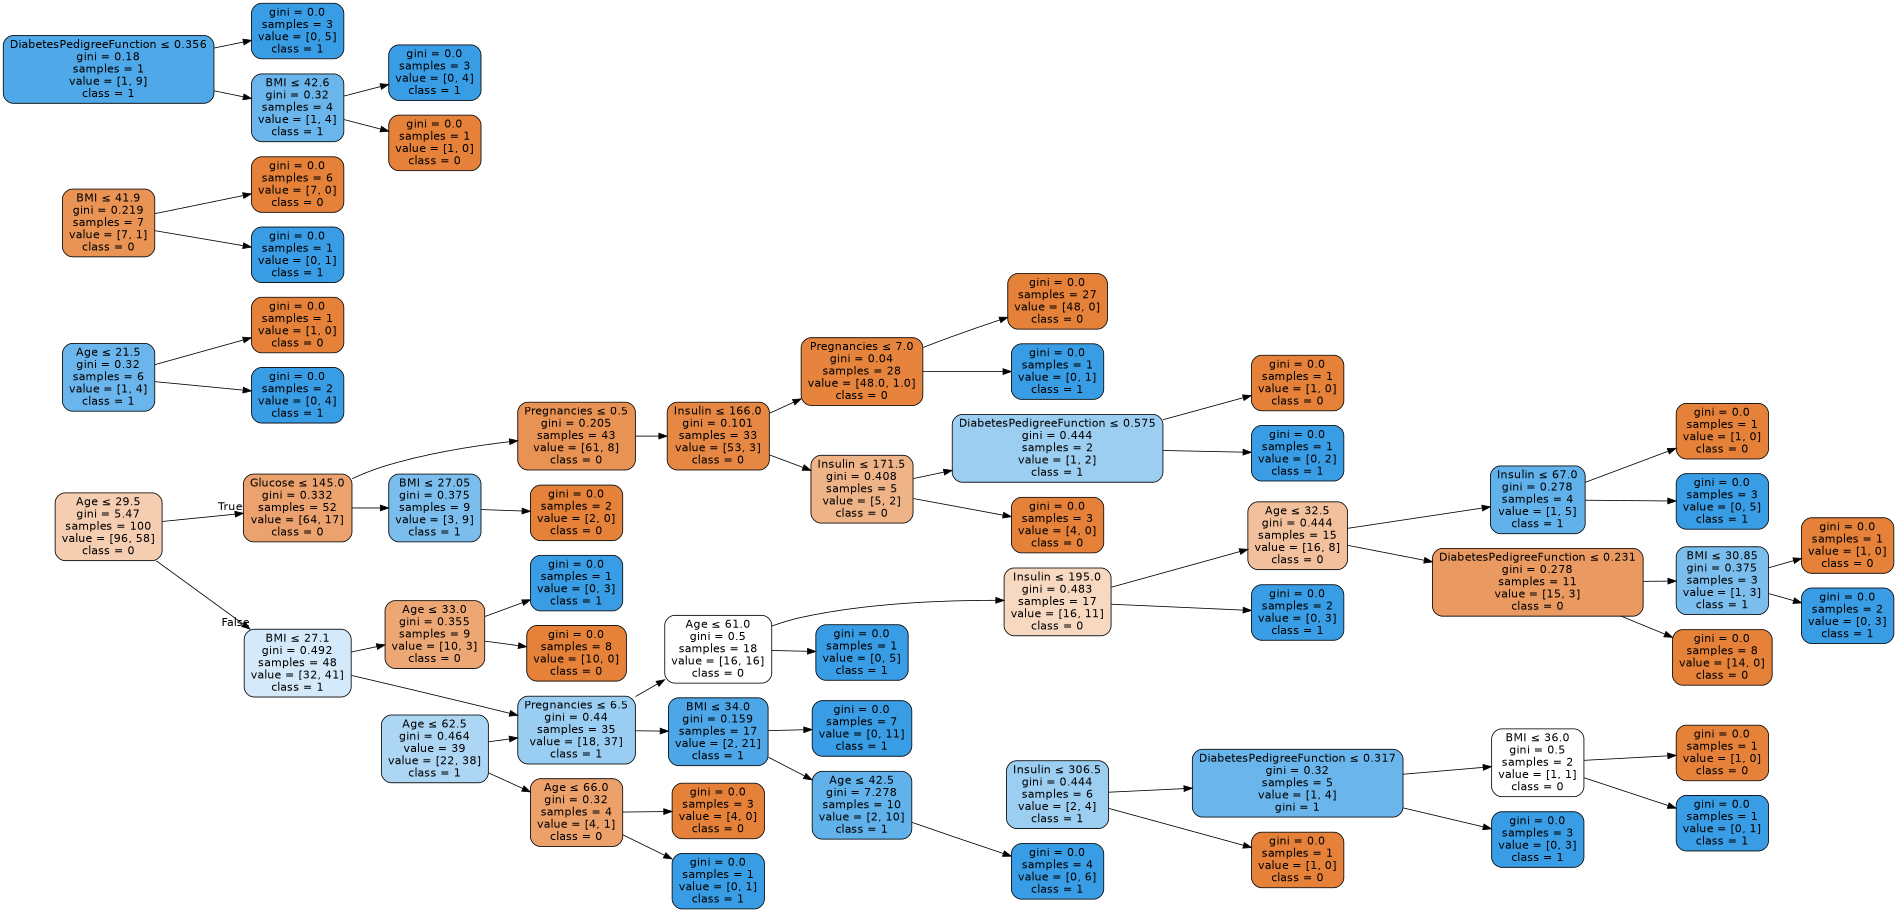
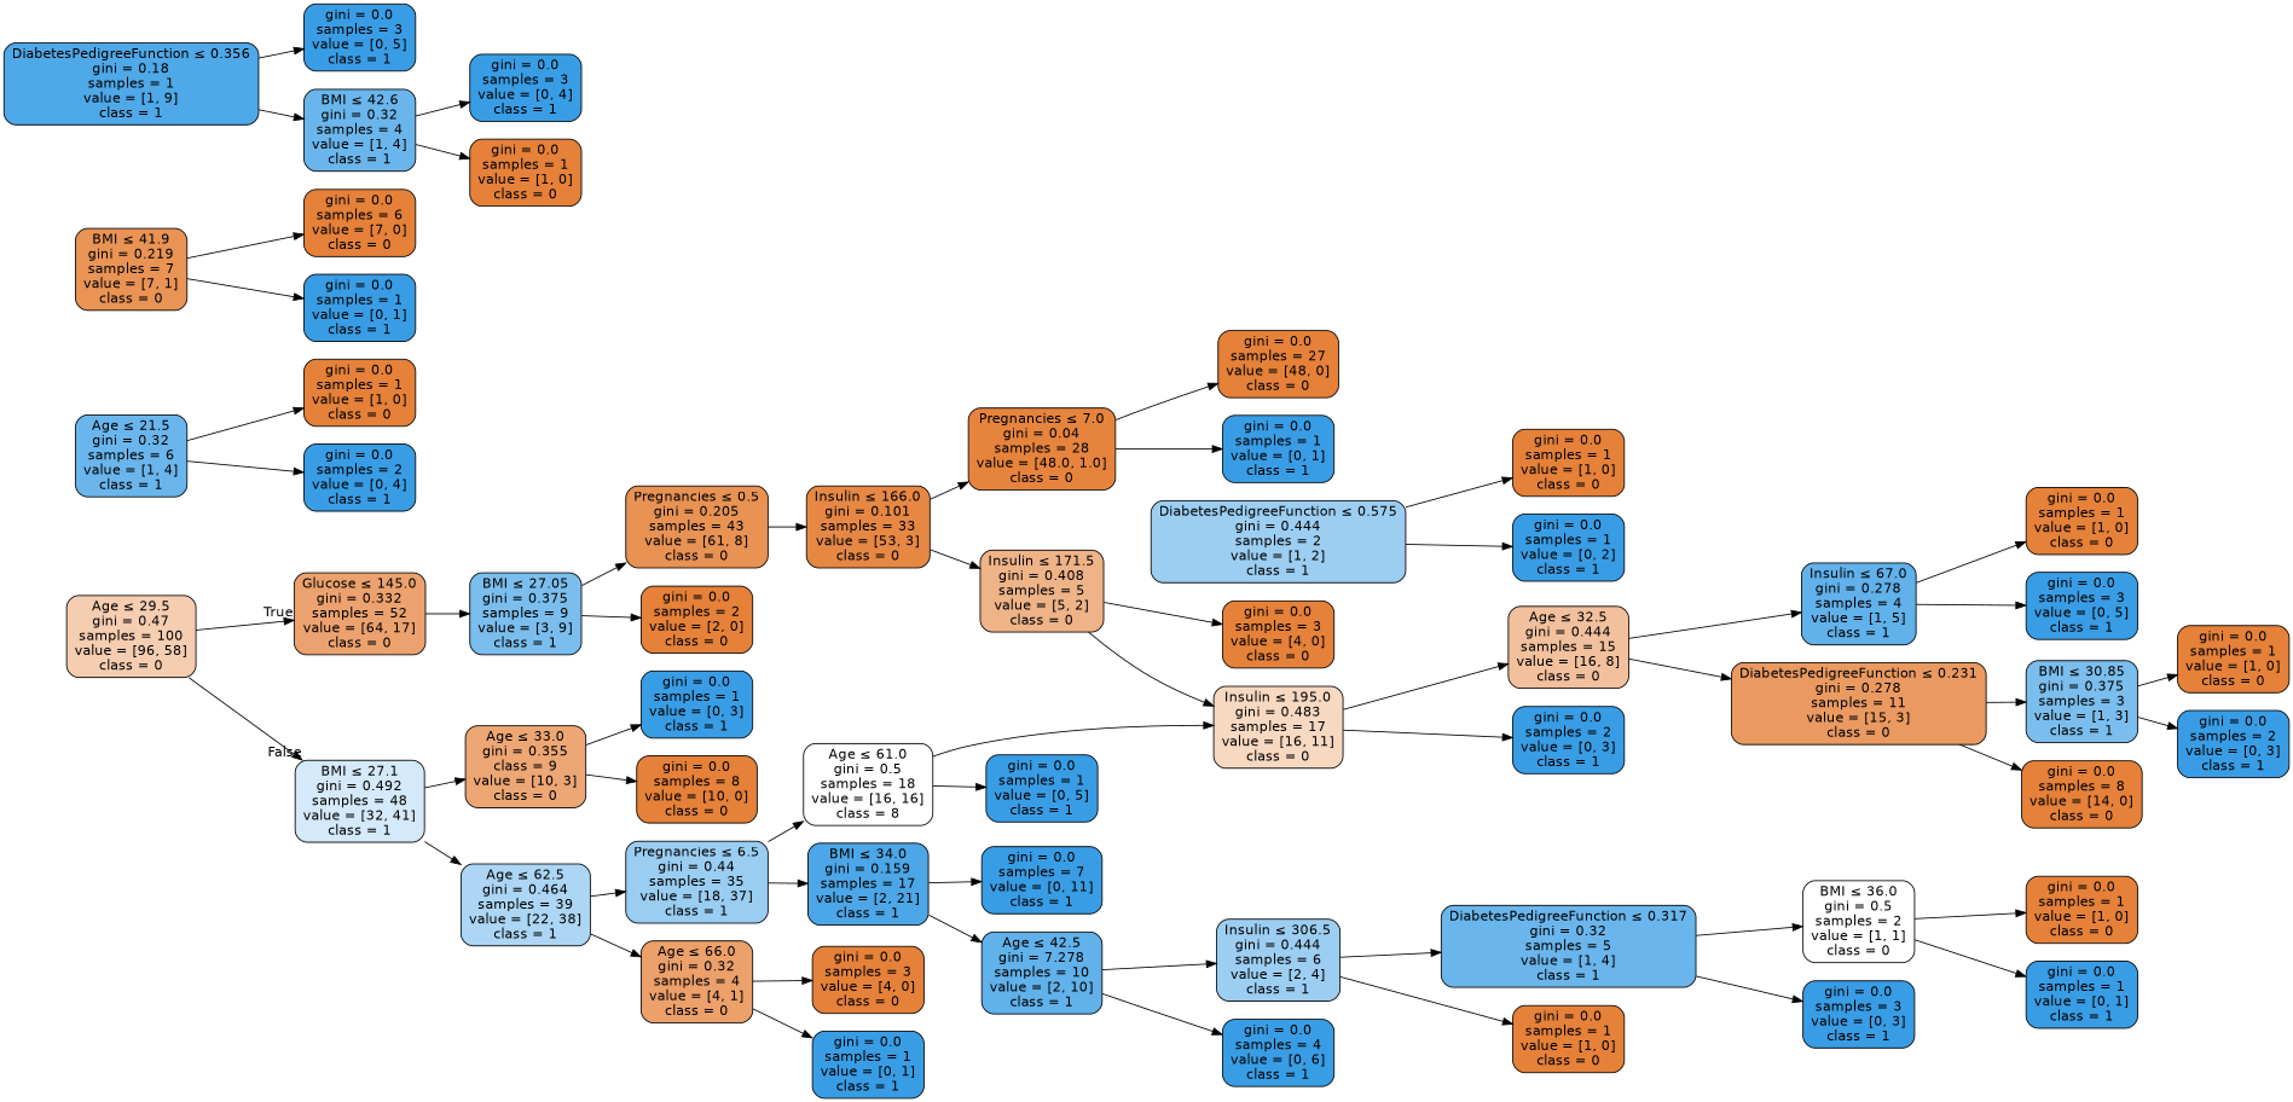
  digraph {
    rankdir=LR
    node [color=black fillcolor="#399de5" fontname=helvetica shape=box style="filled, rounded"]
    edge [fontname=helvetica]
-   n1 [fillcolor="#f5cdb1" label=<Age &le; 29.5<br/>gini = 5.47<br/>samples = 100<br/>value = [96, 58]<br/>class = 0>]
+   n1 [fillcolor="#f5cdb1" label=<Age &le; 29.5<br/>gini = 0.47<br/>samples = 100<br/>value = [96, 58]<br/>class = 0>]
    n2 [fillcolor="#eca26e" label=<Glucose &le; 145.0<br/>gini = 0.332<br/>samples = 52<br/>value = [64, 17]<br/>class = 0>]
    n3 [fillcolor="#d4e9f9" label=<BMI &le; 27.1<br/>gini = 0.492<br/>samples = 48<br/>value = [32, 41]<br/>class = 1>]
    n4 [fillcolor="#e89253" label=<Pregnancies &le; 0.5<br/>gini = 0.205<br/>samples = 43<br/>value = [61, 8]<br/>class = 0>]
    n5 [fillcolor="#7bbeee" label=<BMI &le; 27.05<br/>gini = 0.375<br/>samples = 9<br/>value = [3, 9]<br/>class = 1>]
-   n6 [fillcolor="#eda774" label=<Age &le; 33.0<br/>gini = 0.355<br/>samples = 9<br/>value = [10, 3]<br/>class = 0>]
-   n7 [fillcolor="#acd6f4" label=<Age &le; 62.5<br/>gini = 0.464<br/>value = 39<br/>value = [22, 38]<br/>class = 1>]
+   n6 [fillcolor="#eda774" label=<Age &le; 33.0<br/>gini = 0.355<br/>class = 9<br/>value = [10, 3]<br/>class = 0>]
+   n7 [fillcolor="#acd6f4" label=<Age &le; 62.5<br/>gini = 0.464<br/>samples = 39<br/>value = [22, 38]<br/>class = 1>]
    n8 [fillcolor="#e68844" label=<Insulin &le; 166.0<br/>gini = 0.101<br/>samples = 33<br/>value = [53, 3]<br/>class = 0>]
    n9 [fillcolor="#e58139" label=<gini = 0.0<br/>samples = 2<br/>value = [2, 0]<br/>class = 0>]
    n10 [fillcolor="#e6843d" label=<Pregnancies &le; 7.0<br/>gini = 0.04<br/>samples = 28<br/>value = [48.0, 1.0]<br/>class = 0>]
    n11 [fillcolor="#efb388" label=<Insulin &le; 171.5<br/>gini = 0.408<br/>samples = 5<br/>value = [5, 2]<br/>class = 0>]
    n12 [fillcolor="#6ab6ec" label=<Age &le; 21.5<br/>gini = 0.32<br/>samples = 6<br/>value = [1, 4]<br/>class = 1>]
    n13 [fillcolor="#e58139" label=<gini = 0.0<br/>samples = 1<br/>value = [1, 0]<br/>class = 0>]
    n14 [label=<gini = 0.0<br/>samples = 2<br/>value = [0, 4]<br/>class = 1>]
    n15 [fillcolor="#e99355" label=<BMI &le; 41.9<br/>gini = 0.219<br/>samples = 7<br/>value = [7, 1]<br/>class = 0>]
    n16 [fillcolor="#e58139" label=<gini = 0.0<br/>samples = 6<br/>value = [7, 0]<br/>class = 0>]
    n17 [label=<gini = 0.0<br/>samples = 1<br/>value = [0, 1]<br/>class = 1>]
    n18 [fillcolor="#e58139" label=<gini = 0.0<br/>samples = 27<br/>value = [48, 0]<br/>class = 0>]
    n19 [label=<gini = 0.0<br/>samples = 1<br/>value = [0, 1]<br/>class = 1>]
    n20 [fillcolor="#9ccef2" label=<DiabetesPedigreeFunction &le; 0.575<br/>gini = 0.444<br/>samples = 2<br/>value = [1, 2]<br/>class = 1>]
    n21 [fillcolor="#e58139" label=<gini = 0.0<br/>samples = 3<br/>value = [4, 0]<br/>class = 0>]
    n22 [fillcolor="#e58139" label=<gini = 0.0<br/>samples = 1<br/>value = [1, 0]<br/>class = 0>]
    n23 [label=<gini = 0.0<br/>samples = 1<br/>value = [0, 2]<br/>class = 1>]
    n24 [fillcolor="#4fa8e8" label=<DiabetesPedigreeFunction &le; 0.356<br/>gini = 0.18<br/>samples = 1<br/>value = [1, 9]<br/>class = 1>]
    n25 [label=<gini = 0.0<br/>samples = 3<br/>value = [0, 5]<br/>class = 1>]
    n26 [fillcolor="#6ab6ec" label=<BMI &le; 42.6<br/>gini = 0.32<br/>samples = 4<br/>value = [1, 4]<br/>class = 1>]
    n27 [label=<gini = 0.0<br/>samples = 3<br/>value = [0, 4]<br/>class = 1>]
    n28 [fillcolor="#e58139" label=<gini = 0.0<br/>samples = 1<br/>value = [1, 0]<br/>class = 0>]
    n29 [label=<gini = 0.0<br/>samples = 1<br/>value = [0, 3]<br/>class = 1>]
    n30 [fillcolor="#e58139" label=<gini = 0.0<br/>samples = 8<br/>value = [10, 0]<br/>class = 0>]
    n31 [fillcolor="#99cdf2" label=<Pregnancies &le; 6.5<br/>gini = 0.44<br/>samples = 35<br/>value = [18, 37]<br/>class = 1>]
    n32 [fillcolor="#eca06a" label=<Age &le; 66.0<br/>gini = 0.32<br/>samples = 4<br/>value = [4, 1]<br/>class = 0>]
-   n33 [fillcolor="#ffffff" label=<Age &le; 61.0<br/>gini = 0.5<br/>samples = 18<br/>value = [16, 16]<br/>class = 0>]
+   n33 [fillcolor="#ffffff" label=<Age &le; 61.0<br/>gini = 0.5<br/>samples = 18<br/>value = [16, 16]<br/>class = 8>]
    n34 [fillcolor="#4ca6e7" label=<BMI &le; 34.0<br/>gini = 0.159<br/>samples = 17<br/>value = [2, 21]<br/>class = 1>]
    n35 [fillcolor="#e58139" label=<gini = 0.0<br/>samples = 3<br/>value = [4, 0]<br/>class = 0>]
    n36 [label=<gini = 0.0<br/>samples = 1<br/>value = [0, 1]<br/>class = 1>]
    n37 [fillcolor="#f7d8c1" label=<Insulin &le; 195.0<br/>gini = 0.483<br/>samples = 17<br/>value = [16, 11]<br/>class = 0>]
    n38 [label=<gini = 0.0<br/>samples = 1<br/>value = [0, 5]<br/>class = 1>]
    n39 [label=<gini = 0.0<br/>samples = 7<br/>value = [0, 11]<br/>class = 1>]
    n40 [fillcolor="#61b1ea" label=<Age &le; 42.5<br/>gini = 7.278<br/>samples = 10<br/>value = [2, 10]<br/>class = 1>]
    n41 [fillcolor="#f2c09c" label=<Age &le; 32.5<br/>gini = 0.444<br/>samples = 15<br/>value = [16, 8]<br/>class = 0>]
    n42 [label=<gini = 0.0<br/>samples = 2<br/>value = [0, 3]<br/>class = 1>]
    n43 [fillcolor="#61b1ea" label=<Insulin &le; 67.0<br/>gini = 0.278<br/>samples = 4<br/>value = [1, 5]<br/>class = 1>]
    n44 [fillcolor="#ea9a61" label=<DiabetesPedigreeFunction &le; 0.231<br/>gini = 0.278<br/>samples = 11<br/>value = [15, 3]<br/>class = 0>]
    n45 [fillcolor="#e58139" label=<gini = 0.0<br/>samples = 1<br/>value = [1, 0]<br/>class = 0>]
    n46 [label=<gini = 0.0<br/>samples = 3<br/>value = [0, 5]<br/>class = 1>]
    n47 [fillcolor="#7bbeee" label=<BMI &le; 30.85<br/>gini = 0.375<br/>samples = 3<br/>value = [1, 3]<br/>class = 1>]
    n48 [fillcolor="#e58139" label=<gini = 0.0<br/>samples = 8<br/>value = [14, 0]<br/>class = 0>]
    n49 [fillcolor="#e58139" label=<gini = 0.0<br/>samples = 1<br/>value = [1, 0]<br/>class = 0>]
    n50 [label=<gini = 0.0<br/>samples = 2<br/>value = [0, 3]<br/>class = 1>]
    n51 [fillcolor="#9ccef2" label=<Insulin &le; 306.5<br/>gini = 0.444<br/>samples = 6<br/>value = [2, 4]<br/>class = 1>]
    n52 [label=<gini = 0.0<br/>samples = 4<br/>value = [0, 6]<br/>class = 1>]
-   n53 [fillcolor="#6ab6ec" label=<DiabetesPedigreeFunction &le; 0.317<br/>gini = 0.32<br/>samples = 5<br/>value = [1, 4]<br/>gini = 1>]
+   n53 [fillcolor="#6ab6ec" label=<DiabetesPedigreeFunction &le; 0.317<br/>gini = 0.32<br/>samples = 5<br/>value = [1, 4]<br/>class = 1>]
    n54 [fillcolor="#e58139" label=<gini = 0.0<br/>samples = 1<br/>value = [1, 0]<br/>class = 0>]
    n55 [fillcolor="#ffffff" label=<BMI &le; 36.0<br/>gini = 0.5<br/>samples = 2<br/>value = [1, 1]<br/>class = 0>]
    n56 [label=<gini = 0.0<br/>samples = 3<br/>value = [0, 3]<br/>class = 1>]
    n57 [fillcolor="#e58139" label=<gini = 0.0<br/>samples = 1<br/>value = [1, 0]<br/>class = 0>]
    n58 [label=<gini = 0.0<br/>samples = 1<br/>value = [0, 1]<br/>class = 1>]
    n1 -> n2 [headlabel=True labelangle=45 labeldistance=2.5]
    n1 -> n3 [headlabel=False labelangle=-45 labeldistance=2.5]
-   n2 -> n4
+   n5 -> n4
    n2 -> n5
    n3 -> n6
-   n3 -> n31
+   n3 -> n7
    n4 -> n8
    n5 -> n9
    n6 -> n29
    n6 -> n30
    n7 -> n31
    n7 -> n32
    n8 -> n10
    n8 -> n11
    n10 -> n18
    n10 -> n19
-   n11 -> n20
+   n11 -> n37
    n11 -> n21
    n12 -> n13
    n12 -> n14
    n15 -> n16
    n15 -> n17
    n20 -> n22
    n20 -> n23
    n24 -> n25
    n24 -> n26
    n26 -> n27
    n26 -> n28
    n31 -> n33
    n31 -> n34
    n32 -> n35
    n32 -> n36
    n33 -> n37
    n33 -> n38
    n34 -> n39
    n34 -> n40
    n37 -> n41
    n37 -> n42
+   n40 -> n51
    n40 -> n52
    n41 -> n43
    n41 -> n44
    n43 -> n45
    n43 -> n46
    n44 -> n47
    n44 -> n48
    n47 -> n49
    n47 -> n50
    n51 -> n53
    n51 -> n54
    n53 -> n55
    n53 -> n56
    n55 -> n57
    n55 -> n58
  }
